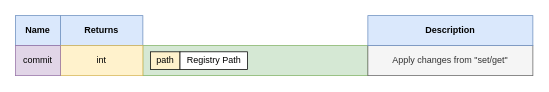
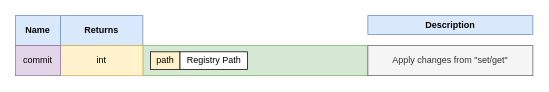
  <mxCell id="0" />
  <mxCell id="1" parent="0" />
  <mxCell id="2" value="&lt;b&gt;Name&lt;/b&gt;" style="rounded=0;whiteSpace=wrap;html=1;align=center;fillColor=#dae8fc;strokeColor=#6c8ebf;" parent="1" vertex="1"><mxGeometry x="20" y="20" width="60" height="40" as="geometry" /></mxCell>
  <mxCell id="3" value="&lt;b&gt;Returns&lt;/b&gt;" style="rounded=0;whiteSpace=wrap;html=1;align=center;fillColor=#dae8fc;strokeColor=#6c8ebf;" parent="1" vertex="1"><mxGeometry x="80" y="20" width="110" height="40" as="geometry" /></mxCell>
  <mxCell id="4" value="" style="rounded=0;whiteSpace=wrap;html=1;fillColor=#d5e8d4;strokeColor=#82b366;" parent="1" vertex="1"><mxGeometry x="190" y="60" width="300" height="40" as="geometry" /></mxCell>
  <mxCell id="5" value="Apply changes from &quot;set/get&quot;" style="rounded=0;whiteSpace=wrap;html=1;fillColor=#f5f5f5;strokeColor=#666666;fontColor=#333333;" parent="1" vertex="1"><mxGeometry x="490" y="60" width="220" height="40" as="geometry" /></mxCell>
  <mxCell id="6" value="int" style="rounded=0;whiteSpace=wrap;html=1;fillColor=#fff2cc;strokeColor=#d6b656;" parent="1" vertex="1"><mxGeometry x="80" y="60" width="110" height="40" as="geometry" /></mxCell>
  <mxCell id="7" value="commit" style="rounded=0;whiteSpace=wrap;html=1;fillColor=#e1d5e7;strokeColor=#9673a6;" parent="1" vertex="1"><mxGeometry x="20" y="60" width="60" height="40" as="geometry" /></mxCell>
- <mxCell id="8" value="&lt;b&gt;Description&lt;/b&gt;" style="rounded=0;whiteSpace=wrap;html=1;align=center;fillColor=#dae8fc;strokeColor=#6c8ebf;" parent="1" vertex="1"><mxGeometry x="490" y="20" width="220" height="40" as="geometry" /></mxCell>
+ <mxCell id="8" value="&lt;b&gt;Description&lt;/b&gt;" style="rounded=0;whiteSpace=wrap;html=1;align=center;fillColor=#dae8fc;strokeColor=#6c8ebf;" parent="1" vertex="1"><mxGeometry x="490" y="20" width="220" height="25" as="geometry" /></mxCell>
  <mxCell id="9" value="path" style="rounded=0;whiteSpace=wrap;html=1;fillColor=#fff2cc;" parent="1" vertex="1"><mxGeometry x="200" y="68.25" width="39.5" height="23.5" as="geometry" /></mxCell>
  <mxCell id="10" value="Registry Path" style="rounded=0;whiteSpace=wrap;html=1;" parent="1" vertex="1"><mxGeometry x="239.5" y="68.25" width="90" height="23.5" as="geometry" /></mxCell>
